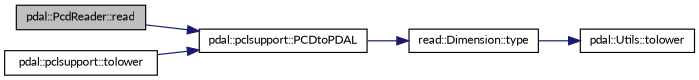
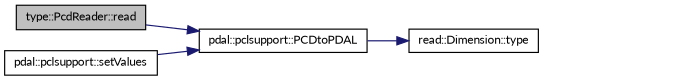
  digraph {
    fontname=Lato
    rankdir=LR
    node [color=black fillcolor=white fontname=Lato fontsize=10 shape=record style=filled]
    edge [color=midnightblue fontname=Lato fontsize=10 labelfontname=Helvetica labelfontsize=10 style=solid]
-   n1 [fillcolor=grey75 fontcolor=black height=0.2 label="pdal::PcdReader::read" width=0.4]
+   n1 [fillcolor=grey75 fontcolor=black height=0.2 label="type::PcdReader::read" width=0.4]
    n2 [height=0.2 label="pdal::pclsupport::PCDtoPDAL" width=0.4]
    n3 [height=0.2 label="read::Dimension::type" width=0.4]
-   n4 [height=0.2 label="pdal::Utils::tolower" width=0.4]
-   n5 [height=0.2 label="pdal::pclsupport::tolower" width=0.4]
+   n5 [height=0.2 label="pdal::pclsupport::setValues" width=0.4]
    n1 -> n2
    n2 -> n3
-   n3 -> n4
    n5 -> n2
  }
